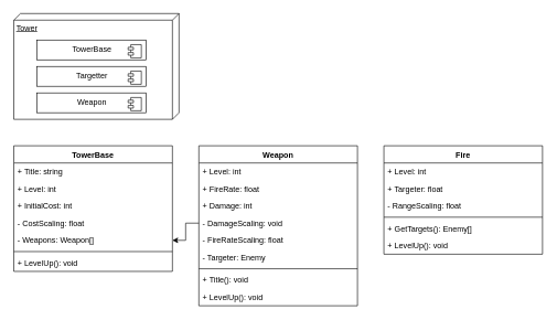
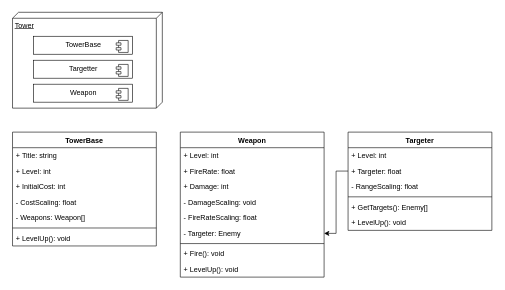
  <mxCell id="0" />
  <mxCell id="1" parent="0" />
  <mxCell id="2" value="Tower" style="verticalAlign=top;align=left;spacingTop=8;spacingLeft=2;spacingRight=12;shape=cube;size=10;direction=south;fontStyle=4;html=1;" parent="1" vertex="1"><mxGeometry x="20" y="20" width="250" height="160" as="geometry" /></mxCell>
  <mxCell id="3" value="TowerBase" style="html=1;dropTarget=0;" parent="1" vertex="1"><mxGeometry x="55" y="60" width="165" height="30" as="geometry" /></mxCell>
  <mxCell id="4" value="" style="shape=component;jettyWidth=8;jettyHeight=4;" parent="3" vertex="1"><mxGeometry x="1" width="20" height="20" relative="1" as="geometry"><mxPoint x="-27" y="7" as="offset" /></mxGeometry></mxCell>
  <mxCell id="5" value="Targetter" style="html=1;dropTarget=0;" parent="1" vertex="1"><mxGeometry x="55" y="100" width="165" height="30" as="geometry" /></mxCell>
  <mxCell id="6" value="" style="shape=component;jettyWidth=8;jettyHeight=4;" parent="5" vertex="1"><mxGeometry x="1" width="20" height="20" relative="1" as="geometry"><mxPoint x="-27" y="7" as="offset" /></mxGeometry></mxCell>
  <mxCell id="7" value="Weapon" style="html=1;dropTarget=0;" parent="1" vertex="1"><mxGeometry x="55" y="140" width="165" height="30" as="geometry" /></mxCell>
  <mxCell id="8" value="" style="shape=component;jettyWidth=8;jettyHeight=4;" parent="7" vertex="1"><mxGeometry x="1" width="20" height="20" relative="1" as="geometry"><mxPoint x="-27" y="7" as="offset" /></mxGeometry></mxCell>
  <mxCell id="9" value="TowerBase" style="swimlane;fontStyle=1;align=center;verticalAlign=top;childLayout=stackLayout;horizontal=1;startSize=26;horizontalStack=0;resizeParent=1;resizeParentMax=0;resizeLast=0;collapsible=1;marginBottom=0;" parent="1" vertex="1"><mxGeometry x="20" y="220" width="240" height="190" as="geometry" /></mxCell>
  <mxCell id="10" value="+ Title: string" style="text;strokeColor=none;fillColor=none;align=left;verticalAlign=top;spacingLeft=4;spacingRight=4;overflow=hidden;rotatable=0;points=[[0,0.5],[1,0.5]];portConstraint=eastwest;" parent="9" vertex="1"><mxGeometry y="26" width="240" height="26" as="geometry" /></mxCell>
  <mxCell id="11" value="+ Level: int" style="text;strokeColor=none;fillColor=none;align=left;verticalAlign=top;spacingLeft=4;spacingRight=4;overflow=hidden;rotatable=0;points=[[0,0.5],[1,0.5]];portConstraint=eastwest;" parent="9" vertex="1"><mxGeometry y="52" width="240" height="26" as="geometry" /></mxCell>
  <mxCell id="12" value="+ InitialCost: int" style="text;strokeColor=none;fillColor=none;align=left;verticalAlign=top;spacingLeft=4;spacingRight=4;overflow=hidden;rotatable=0;points=[[0,0.5],[1,0.5]];portConstraint=eastwest;" parent="9" vertex="1"><mxGeometry y="78" width="240" height="26" as="geometry" /></mxCell>
  <mxCell id="13" value="- CostScaling: float" style="text;strokeColor=none;fillColor=none;align=left;verticalAlign=top;spacingLeft=4;spacingRight=4;overflow=hidden;rotatable=0;points=[[0,0.5],[1,0.5]];portConstraint=eastwest;" parent="9" vertex="1"><mxGeometry y="104" width="240" height="26" as="geometry" /></mxCell>
  <mxCell id="14" value="- Weapons: Weapon[]" style="text;strokeColor=none;fillColor=none;align=left;verticalAlign=top;spacingLeft=4;spacingRight=4;overflow=hidden;rotatable=0;points=[[0,0.5],[1,0.5]];portConstraint=eastwest;" parent="9" vertex="1"><mxGeometry y="130" width="240" height="26" as="geometry" /></mxCell>
  <mxCell id="15" value="" style="line;strokeWidth=1;fillColor=none;align=left;verticalAlign=middle;spacingTop=-1;spacingLeft=3;spacingRight=3;rotatable=0;labelPosition=right;points=[];portConstraint=eastwest;" parent="9" vertex="1"><mxGeometry y="156" width="240" height="8" as="geometry" /></mxCell>
  <mxCell id="16" value="+ LevelUp(): void" style="text;strokeColor=none;fillColor=none;align=left;verticalAlign=top;spacingLeft=4;spacingRight=4;overflow=hidden;rotatable=0;points=[[0,0.5],[1,0.5]];portConstraint=eastwest;" parent="9" vertex="1"><mxGeometry y="164" width="240" height="26" as="geometry" /></mxCell>
  <mxCell id="17" value="Weapon" style="swimlane;fontStyle=1;align=center;verticalAlign=top;childLayout=stackLayout;horizontal=1;startSize=26;horizontalStack=0;resizeParent=1;resizeParentMax=0;resizeLast=0;collapsible=1;marginBottom=0;" parent="1" vertex="1"><mxGeometry x="300" y="220" width="240" height="242" as="geometry" /></mxCell>
  <mxCell id="18" value="+ Level: int" style="text;strokeColor=none;fillColor=none;align=left;verticalAlign=top;spacingLeft=4;spacingRight=4;overflow=hidden;rotatable=0;points=[[0,0.5],[1,0.5]];portConstraint=eastwest;" parent="17" vertex="1"><mxGeometry y="26" width="240" height="26" as="geometry" /></mxCell>
  <mxCell id="19" value="+ FireRate: float" style="text;strokeColor=none;fillColor=none;align=left;verticalAlign=top;spacingLeft=4;spacingRight=4;overflow=hidden;rotatable=0;points=[[0,0.5],[1,0.5]];portConstraint=eastwest;" parent="17" vertex="1"><mxGeometry y="52" width="240" height="26" as="geometry" /></mxCell>
  <mxCell id="20" value="+ Damage: int" style="text;strokeColor=none;fillColor=none;align=left;verticalAlign=top;spacingLeft=4;spacingRight=4;overflow=hidden;rotatable=0;points=[[0,0.5],[1,0.5]];portConstraint=eastwest;" parent="17" vertex="1"><mxGeometry y="78" width="240" height="26" as="geometry" /></mxCell>
  <mxCell id="21" value="- DamageScaling: void" style="text;strokeColor=none;fillColor=none;align=left;verticalAlign=top;spacingLeft=4;spacingRight=4;overflow=hidden;rotatable=0;points=[[0,0.5],[1,0.5]];portConstraint=eastwest;" parent="17" vertex="1"><mxGeometry y="104" width="240" height="26" as="geometry" /></mxCell>
  <mxCell id="22" value="- FireRateScaling: float" style="text;strokeColor=none;fillColor=none;align=left;verticalAlign=top;spacingLeft=4;spacingRight=4;overflow=hidden;rotatable=0;points=[[0,0.5],[1,0.5]];portConstraint=eastwest;" parent="17" vertex="1"><mxGeometry y="130" width="240" height="26" as="geometry" /></mxCell>
  <mxCell id="23" value="- Targeter: Enemy" style="text;strokeColor=none;fillColor=none;align=left;verticalAlign=top;spacingLeft=4;spacingRight=4;overflow=hidden;rotatable=0;points=[[0,0.5],[1,0.5]];portConstraint=eastwest;" parent="17" vertex="1"><mxGeometry y="156" width="240" height="26" as="geometry" /></mxCell>
  <mxCell id="24" value="" style="line;strokeWidth=1;fillColor=none;align=left;verticalAlign=middle;spacingTop=-1;spacingLeft=3;spacingRight=3;rotatable=0;labelPosition=right;points=[];portConstraint=eastwest;" parent="17" vertex="1"><mxGeometry y="182" width="240" height="8" as="geometry" /></mxCell>
- <mxCell id="25" value="+ Title(): void" style="text;strokeColor=none;fillColor=none;align=left;verticalAlign=top;spacingLeft=4;spacingRight=4;overflow=hidden;rotatable=0;points=[[0,0.5],[1,0.5]];portConstraint=eastwest;" parent="17" vertex="1"><mxGeometry y="190" width="240" height="26" as="geometry" /></mxCell>
+ <mxCell id="25" value="+ Fire(): void" style="text;strokeColor=none;fillColor=none;align=left;verticalAlign=top;spacingLeft=4;spacingRight=4;overflow=hidden;rotatable=0;points=[[0,0.5],[1,0.5]];portConstraint=eastwest;" parent="17" vertex="1"><mxGeometry y="190" width="240" height="26" as="geometry" /></mxCell>
  <mxCell id="26" value="+ LevelUp(): void" style="text;strokeColor=none;fillColor=none;align=left;verticalAlign=top;spacingLeft=4;spacingRight=4;overflow=hidden;rotatable=0;points=[[0,0.5],[1,0.5]];portConstraint=eastwest;" parent="17" vertex="1"><mxGeometry y="216" width="240" height="26" as="geometry" /></mxCell>
- <mxCell id="27" style="edgeStyle=orthogonalEdgeStyle;rounded=0;orthogonalLoop=1;jettySize=auto;html=1;" parent="1" source="21" target="14" edge="1"><mxGeometry relative="1" as="geometry" /></mxCell>
- <mxCell id="28" value="Fire" style="swimlane;fontStyle=1;align=center;verticalAlign=top;childLayout=stackLayout;horizontal=1;startSize=26;horizontalStack=0;resizeParent=1;resizeParentMax=0;resizeLast=0;collapsible=1;marginBottom=0;" parent="1" vertex="1"><mxGeometry x="580" y="220" width="240" height="164" as="geometry" /></mxCell>
+ <mxCell id="28" value="Targeter" style="swimlane;fontStyle=1;align=center;verticalAlign=top;childLayout=stackLayout;horizontal=1;startSize=26;horizontalStack=0;resizeParent=1;resizeParentMax=0;resizeLast=0;collapsible=1;marginBottom=0;" parent="1" vertex="1"><mxGeometry x="580" y="220" width="240" height="164" as="geometry" /></mxCell>
  <mxCell id="29" value="+ Level: int" style="text;strokeColor=none;fillColor=none;align=left;verticalAlign=top;spacingLeft=4;spacingRight=4;overflow=hidden;rotatable=0;points=[[0,0.5],[1,0.5]];portConstraint=eastwest;" parent="28" vertex="1"><mxGeometry y="26" width="240" height="26" as="geometry" /></mxCell>
  <mxCell id="30" value="+ Targeter: float" style="text;strokeColor=none;fillColor=none;align=left;verticalAlign=top;spacingLeft=4;spacingRight=4;overflow=hidden;rotatable=0;points=[[0,0.5],[1,0.5]];portConstraint=eastwest;" parent="28" vertex="1"><mxGeometry y="52" width="240" height="26" as="geometry" /></mxCell>
  <mxCell id="31" value="- RangeScaling: float" style="text;strokeColor=none;fillColor=none;align=left;verticalAlign=top;spacingLeft=4;spacingRight=4;overflow=hidden;rotatable=0;points=[[0,0.5],[1,0.5]];portConstraint=eastwest;" parent="28" vertex="1"><mxGeometry y="78" width="240" height="26" as="geometry" /></mxCell>
  <mxCell id="32" value="" style="line;strokeWidth=1;fillColor=none;align=left;verticalAlign=middle;spacingTop=-1;spacingLeft=3;spacingRight=3;rotatable=0;labelPosition=right;points=[];portConstraint=eastwest;" parent="28" vertex="1"><mxGeometry y="104" width="240" height="8" as="geometry" /></mxCell>
  <mxCell id="33" value="+ GetTargets(): Enemy[]" style="text;strokeColor=none;fillColor=none;align=left;verticalAlign=top;spacingLeft=4;spacingRight=4;overflow=hidden;rotatable=0;points=[[0,0.5],[1,0.5]];portConstraint=eastwest;" parent="28" vertex="1"><mxGeometry y="112" width="240" height="26" as="geometry" /></mxCell>
  <mxCell id="34" value="+ LevelUp(): void" style="text;strokeColor=none;fillColor=none;align=left;verticalAlign=top;spacingLeft=4;spacingRight=4;overflow=hidden;rotatable=0;points=[[0,0.5],[1,0.5]];portConstraint=eastwest;" parent="28" vertex="1"><mxGeometry y="138" width="240" height="26" as="geometry" /></mxCell>
+ <mxCell id="35" style="edgeStyle=orthogonalEdgeStyle;rounded=0;orthogonalLoop=1;jettySize=auto;html=1;" parent="1" source="30" target="23" edge="1"><mxGeometry relative="1" as="geometry" /></mxCell>
